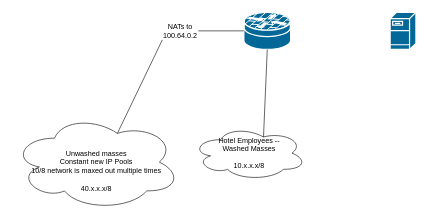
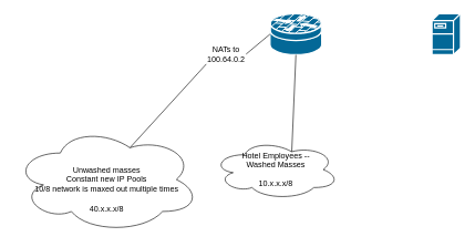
  <mxCell id="0" />
  <mxCell id="1" parent="0" />
  <mxCell id="2" value="Unwashed masses&lt;div&gt;Constant new IP Pools&lt;/div&gt;&lt;div&gt;10/8 network is maxed out multiple times&lt;/div&gt;" style="ellipse;shape=cloud;whiteSpace=wrap;html=1;" vertex="1" parent="1"><mxGeometry y="190" width="280" height="160" as="geometry" x="20" /></mxCell>
  <mxCell id="3" value="" style="endArrow=none;html=1;rounded=0;entryX=0;entryY=1;entryDx=0;entryDy=0;exitX=0.625;exitY=0.2;exitDx=0;exitDy=0;exitPerimeter=0;" edge="1" parent="1" source="2" target="6"><mxGeometry width="50" height="50" relative="1" as="geometry"><mxPoint x="420" y="220" as="sourcePoint" /><mxPoint x="470" y="170" as="targetPoint" /></mxGeometry></mxCell>
  <mxCell id="4" value="" style="shape=mxgraph.cisco.security.router_firewall;sketch=0;html=1;pointerEvents=1;dashed=0;fillColor=#036897;strokeColor=#ffffff;strokeWidth=2;verticalLabelPosition=bottom;verticalAlign=top;align=center;outlineConnect=0;" vertex="1" parent="1"><mxGeometry x="406" y="20" width="78" height="62" as="geometry" /></mxCell>
  <mxCell id="5" value="40.x.x.x/8" style="text;html=1;align=center;verticalAlign=middle;whiteSpace=wrap;rounded=0;" vertex="1" parent="1"><mxGeometry x="130" y="300" width="60" height="30" as="geometry" /></mxCell>
- <mxCell id="6" value="NATs to 100.64.0.2" style="text;html=1;align=center;verticalAlign=middle;whiteSpace=wrap;rounded=0;" vertex="1" parent="1"><mxGeometry x="270" y="36" width="60" height="30" as="geometry" /></mxCell>
+ <mxCell id="6" value="NATs to 100.64.0.2" style="text;html=1;align=center;verticalAlign=middle;whiteSpace=wrap;rounded=0;" vertex="1" parent="1"><mxGeometry x="310" y="66" width="60" height="30" as="geometry" /></mxCell>
  <mxCell id="7" value="" style="shape=mxgraph.cisco.servers.fileserver;sketch=0;html=1;pointerEvents=1;dashed=0;fillColor=#036897;strokeColor=#ffffff;strokeWidth=2;verticalLabelPosition=bottom;verticalAlign=top;align=center;outlineConnect=0;" vertex="1" parent="1"><mxGeometry x="650" y="20" width="43" height="62" as="geometry" /></mxCell>
  <mxCell id="8" value="Hotel Employees --&lt;div&gt;Washed Masses&lt;/div&gt;&lt;div&gt;&lt;br&gt;&lt;/div&gt;&lt;div&gt;10.x.x.x/8&lt;/div&gt;" style="ellipse;shape=cloud;whiteSpace=wrap;html=1;" vertex="1" parent="1"><mxGeometry x="320" y="210" width="190" height="90" as="geometry" /></mxCell>
  <mxCell id="9" value="" style="endArrow=none;html=1;rounded=0;exitX=0.625;exitY=0.2;exitDx=0;exitDy=0;exitPerimeter=0;entryX=0.5;entryY=1;entryDx=0;entryDy=0;entryPerimeter=0;" edge="1" parent="1" source="8" target="4"><mxGeometry width="50" height="50" relative="1" as="geometry"><mxPoint x="420" y="220" as="sourcePoint" /><mxPoint x="470" y="170" as="targetPoint" /></mxGeometry></mxCell>
  <mxCell id="10" value="" style="endArrow=none;html=1;rounded=0;entryX=1;entryY=0.5;entryDx=0;entryDy=0;exitX=0;exitY=0.5;exitDx=0;exitDy=0;exitPerimeter=0;" edge="1" parent="1" source="4" target="6"><mxGeometry width="50" height="50" relative="1" as="geometry"><mxPoint x="420" y="220" as="sourcePoint" /><mxPoint x="470" y="170" as="targetPoint" /></mxGeometry></mxCell>
